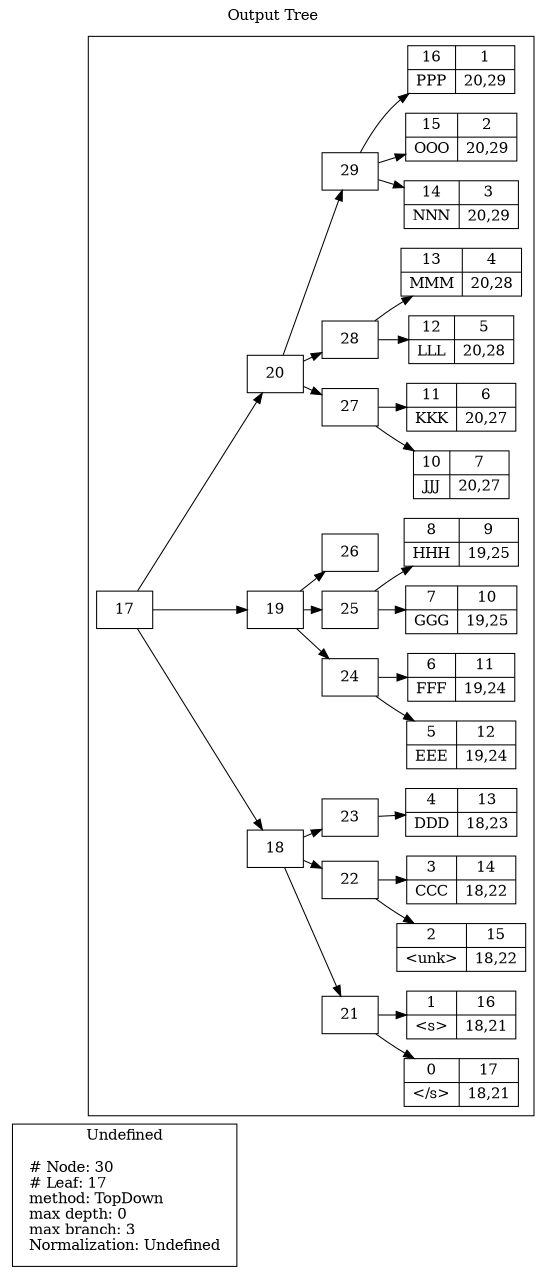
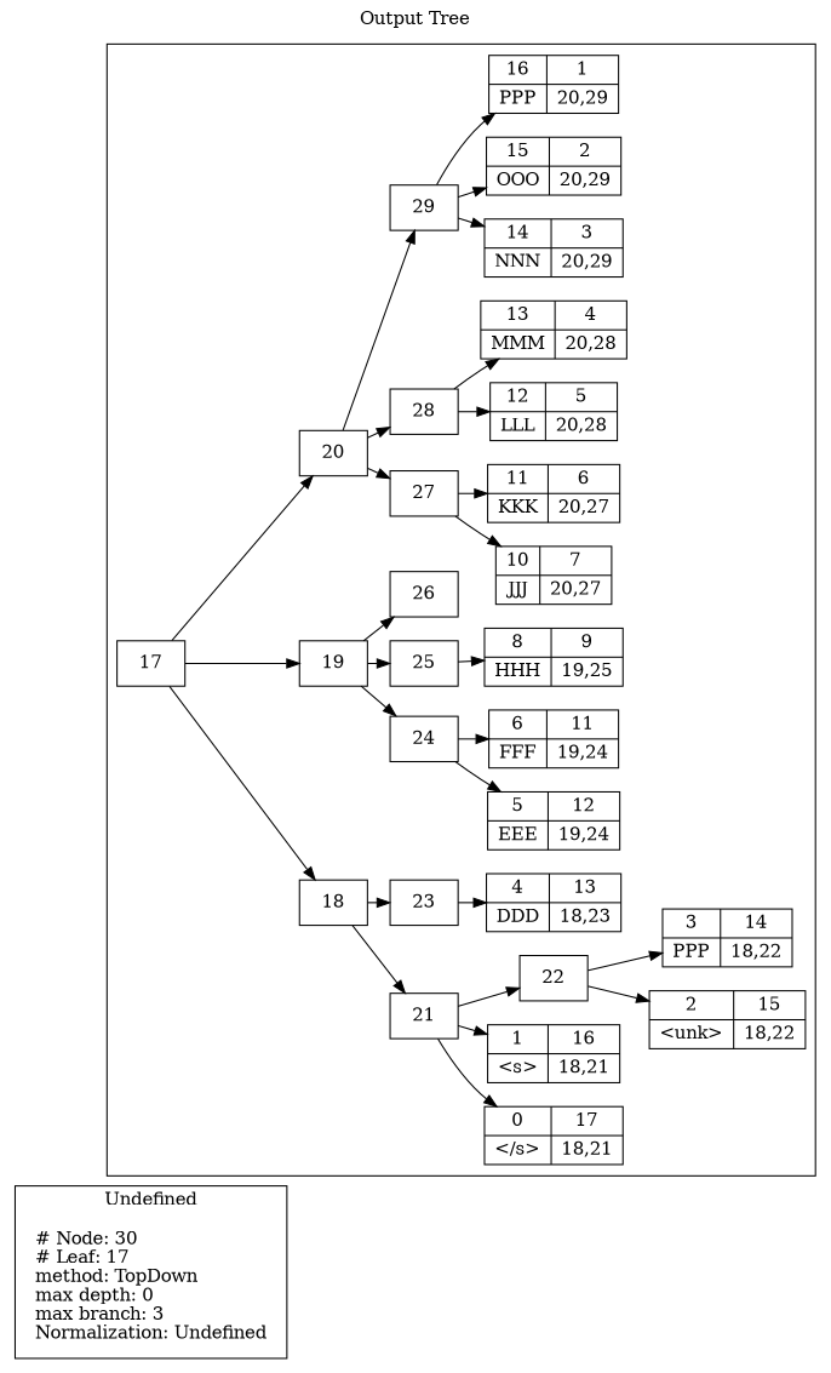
  digraph {
    label="Output Tree"
    labelloc=t
    rankdir=LR
    node [shape=record]
    n1 [label="# Node: 30\l# Leaf: 17\lmethod: TopDown\lmax depth: 0\lmax branch: 3\lNormalization: Undefined" shape=plaintext style=solid]
    n2 [label="{{0|\</s\>}|{17|18,21}}"]
    n3 [label="{{1|\<s\>}|{16|18,21}}"]
    n4 [label="{{2|\<unk\>}|{15|18,22}}"]
-   n5 [label="{{3|CCC}|{14|18,22}}"]
+   n5 [label="{{3|PPP}|{14|18,22}}"]
    n6 [label="{{4|DDD}|{13|18,23}}"]
    n7 [label="{{5|EEE}|{12|19,24}}"]
    n8 [label="{{6|FFF}|{11|19,24}}"]
-   n9 [label="{{7|GGG}|{10|19,25}}"]
    n10 [label="{{8|HHH}|{9|19,25}}"]
    n11 [label="{{10|JJJ}|{7|20,27}}"]
    n12 [label="{{11|KKK}|{6|20,27}}"]
    n13 [label="{{12|LLL}|{5|20,28}}"]
    n14 [label="{{13|MMM}|{4|20,28}}"]
    n15 [label="{{14|NNN}|{3|20,29}}"]
    n16 [label="{{15|OOO}|{2|20,29}}"]
    n17 [label="{{16|PPP}|{1|20,29}}"]
    21
    18
    22
    23
    17
    19
    20
    24
    25
    26
    27
    28
    29
    subgraph cluster_1 {
      label=Undefined
      n1
    }
    subgraph cluster_2 {
      label=""
      ranksep=0
      n2
      n3
      n4
      n5
      n6
      n7
      n8
-     n9
      n10
      n11
      n12
      n13
      n14
      n15
      n16
      n17
      21
      18
      22
      23
      17
      19
      20
      24
      25
      26
      27
      28
      29
    }
    21 -> n2
    21 -> n3
    18 -> 21
-   18 -> 22
+   21 -> 22
    18 -> 23
    22 -> n4
    22 -> n5
    23 -> n6
    17 -> 18
    17 -> 19
    17 -> 20
    19 -> 24
    19 -> 25
    19 -> 26
    20 -> 27
    20 -> 28
    20 -> 29
    24 -> n7
    24 -> n8
-   25 -> n9
    25 -> n10
    27 -> n11
    27 -> n12
    28 -> n13
    28 -> n14
    29 -> n15
    29 -> n16
    29 -> n17
  }
